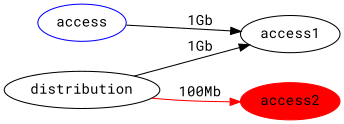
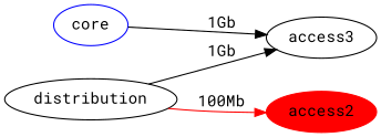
  digraph {
    fontname="Roboto Mono"
    rankdir=LR
    node [fontname="Roboto Mono"]
    edge [fontname="Roboto Mono"]
-   core [color=blue label=access]
-   access1
+   core [color=blue]
+   access1 [label=access3]
    distribution
    access2 [color=red style=filled]
    core -> access1 [label="1Gb"]
    distribution -> access1 [label="1Gb"]
    distribution -> access2 [color=red label="100Mb"]
  }
